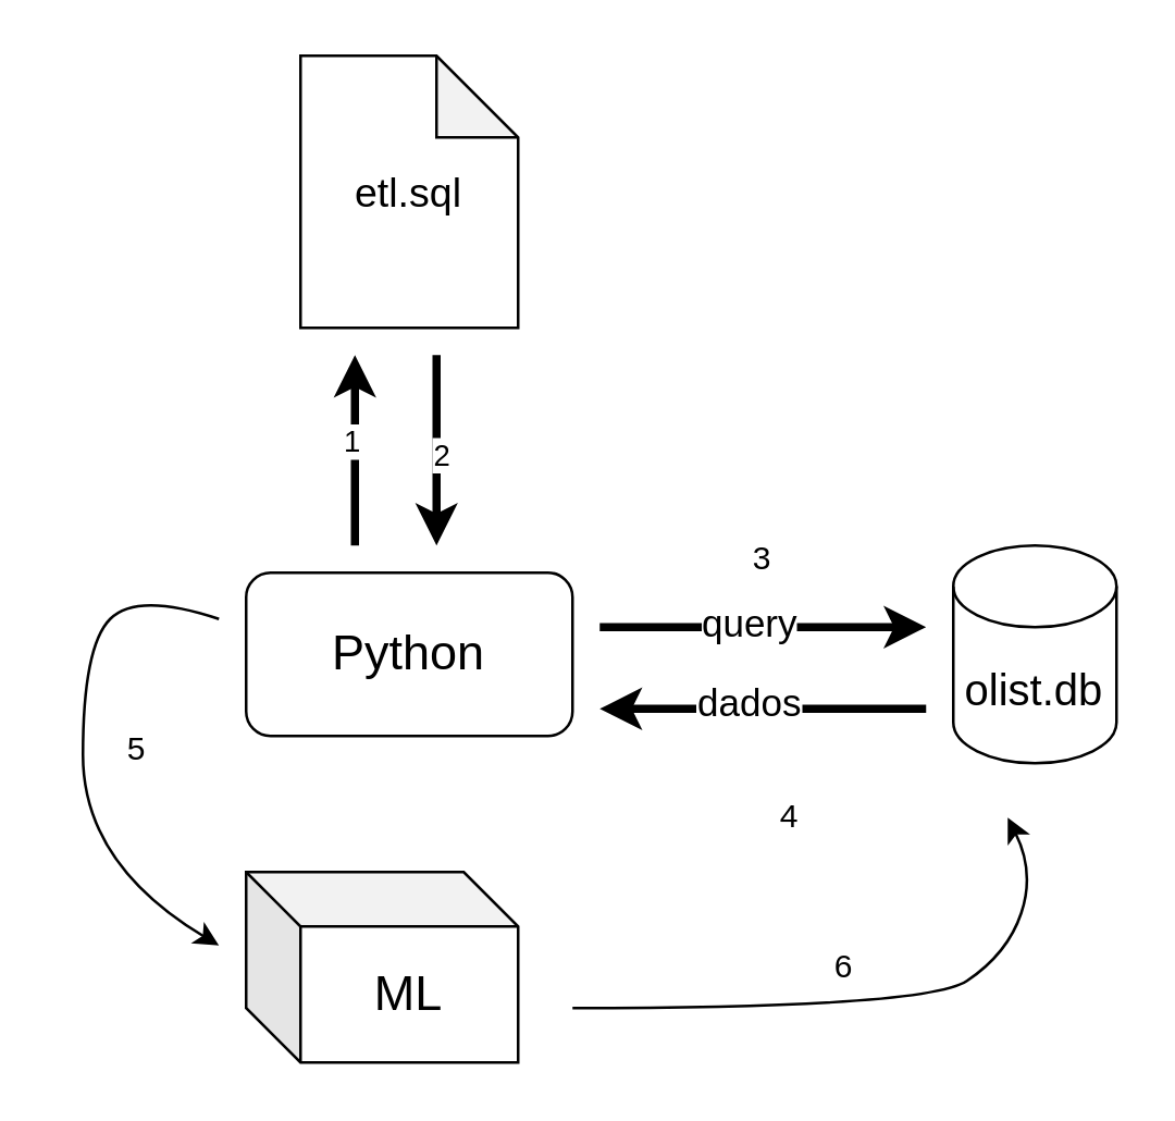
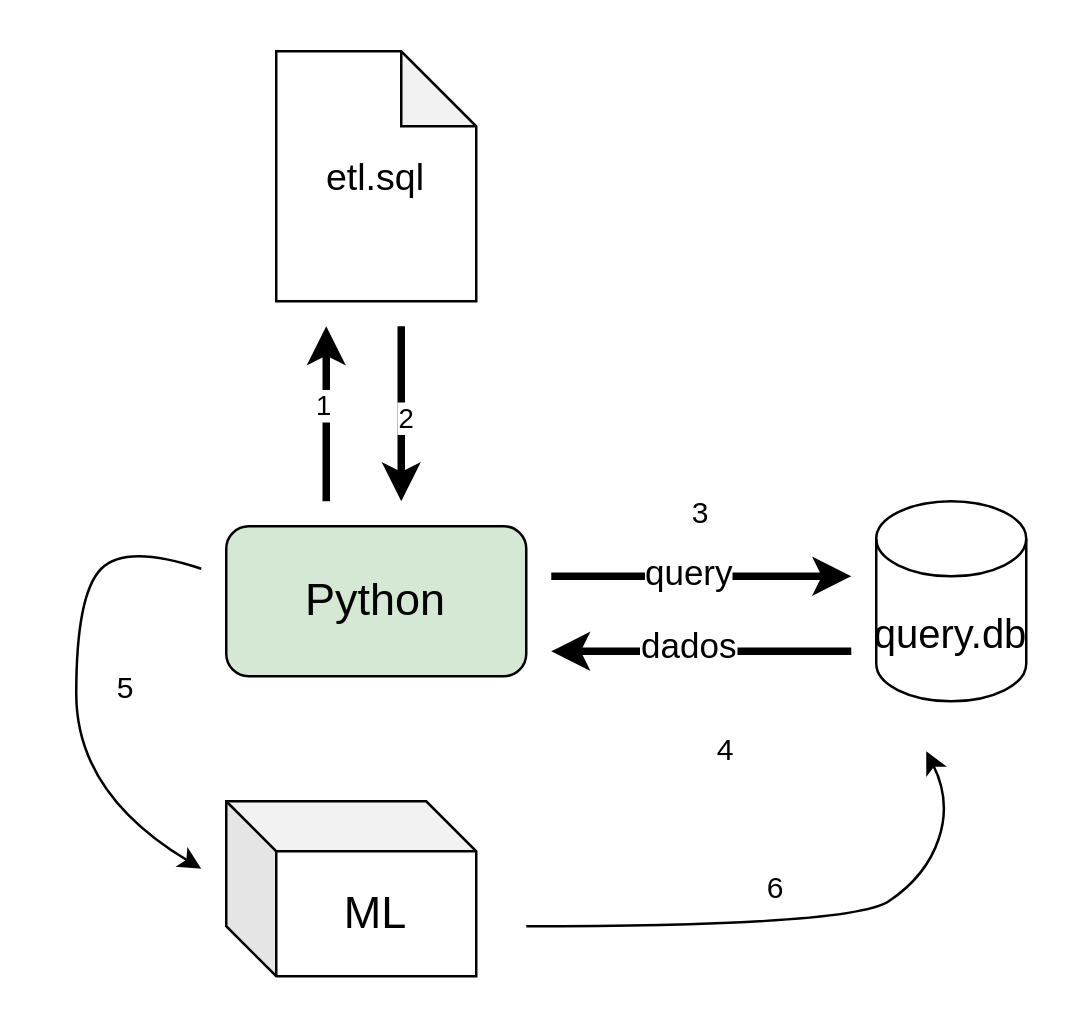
  <mxCell id="0" />
  <mxCell id="1" parent="0" />
- <mxCell id="2" value="&lt;font style=&quot;font-size: 18px;&quot;&gt;Python&lt;/font&gt;" style="rounded=1;whiteSpace=wrap;html=1;" parent="1" vertex="1"><mxGeometry x="90" y="210" width="120" height="60" as="geometry" /></mxCell>
+ <mxCell id="2" value="&lt;font style=&quot;font-size: 18px;&quot;&gt;Python&lt;/font&gt;" style="rounded=1;whiteSpace=wrap;html=1;fillColor=#d5e8d4;" parent="1" vertex="1"><mxGeometry x="90" y="210" width="120" height="60" as="geometry" /></mxCell>
  <mxCell id="3" value="&lt;font style=&quot;font-size: 15px;&quot;&gt;etl.sql&lt;/font&gt;" style="shape=note;whiteSpace=wrap;html=1;backgroundOutline=1;darkOpacity=0.05;" parent="1" vertex="1"><mxGeometry x="110" y="20" width="80" height="100" as="geometry" /></mxCell>
  <mxCell id="4" value="" style="endArrow=classic;html=1;strokeWidth=3;endSize=6;" parent="1" edge="1"><mxGeometry width="50" height="50" relative="1" as="geometry"><mxPoint x="130" y="200" as="sourcePoint" /><mxPoint x="130" y="130" as="targetPoint" /></mxGeometry></mxCell>
  <mxCell id="5" value="1" style="edgeLabel;html=1;align=center;verticalAlign=middle;resizable=0;points=[];" parent="4" vertex="1" connectable="0"><mxGeometry x="0.114" y="2" relative="1" as="geometry"><mxPoint as="offset" /></mxGeometry></mxCell>
  <mxCell id="6" value="" style="endArrow=classic;html=1;strokeWidth=3;" parent="1" edge="1"><mxGeometry width="50" height="50" relative="1" as="geometry"><mxPoint x="160" y="130" as="sourcePoint" /><mxPoint x="160" y="200" as="targetPoint" /></mxGeometry></mxCell>
  <mxCell id="7" value="2" style="edgeLabel;html=1;align=center;verticalAlign=middle;resizable=0;points=[];" parent="6" vertex="1" connectable="0"><mxGeometry x="0.029" y="1" relative="1" as="geometry"><mxPoint as="offset" /></mxGeometry></mxCell>
- <mxCell id="8" value="&lt;font style=&quot;font-size: 16px;&quot;&gt;olist.db&lt;/font&gt;" style="shape=cylinder3;whiteSpace=wrap;html=1;boundedLbl=1;backgroundOutline=1;size=15;" parent="1" vertex="1"><mxGeometry x="350" y="200" width="60" height="80" as="geometry" /></mxCell>
+ <mxCell id="8" value="&lt;font style=&quot;font-size: 16px;&quot;&gt;query.db&lt;/font&gt;" style="shape=cylinder3;whiteSpace=wrap;html=1;boundedLbl=1;backgroundOutline=1;size=15;" parent="1" vertex="1"><mxGeometry x="350" y="200" width="60" height="80" as="geometry" /></mxCell>
  <mxCell id="9" value="" style="endArrow=classic;html=1;strokeWidth=3;" parent="1" edge="1"><mxGeometry width="50" height="50" relative="1" as="geometry"><mxPoint x="220" y="230" as="sourcePoint" /><mxPoint x="340" y="230" as="targetPoint" /></mxGeometry></mxCell>
  <mxCell id="10" value="&lt;font style=&quot;font-size: 14px;&quot;&gt;query&lt;/font&gt;" style="edgeLabel;html=1;align=center;verticalAlign=middle;resizable=0;points=[];" parent="9" vertex="1" connectable="0"><mxGeometry x="-0.093" y="2" relative="1" as="geometry"><mxPoint as="offset" /></mxGeometry></mxCell>
  <mxCell id="11" value="" style="endArrow=classic;html=1;strokeWidth=3;" parent="1" edge="1"><mxGeometry width="50" height="50" relative="1" as="geometry"><mxPoint x="340" y="260" as="sourcePoint" /><mxPoint x="220" y="260" as="targetPoint" /></mxGeometry></mxCell>
  <mxCell id="12" value="&lt;font style=&quot;font-size: 14px;&quot;&gt;dados&lt;/font&gt;" style="edgeLabel;html=1;align=center;verticalAlign=middle;resizable=0;points=[];" parent="11" vertex="1" connectable="0"><mxGeometry x="0.093" y="-3" relative="1" as="geometry"><mxPoint as="offset" /></mxGeometry></mxCell>
  <mxCell id="13" value="3" style="text;html=1;align=center;verticalAlign=middle;whiteSpace=wrap;rounded=0;" parent="1" vertex="1"><mxGeometry x="250" y="190" width="60" height="30" as="geometry" /></mxCell>
  <mxCell id="14" value="4" style="text;html=1;align=center;verticalAlign=middle;whiteSpace=wrap;rounded=0;" parent="1" vertex="1"><mxGeometry x="260" y="285" width="60" height="30" as="geometry" /></mxCell>
  <mxCell id="15" value="&lt;font style=&quot;font-size: 18px;&quot;&gt;ML&lt;/font&gt;" style="shape=cube;whiteSpace=wrap;html=1;boundedLbl=1;backgroundOutline=1;darkOpacity=0.05;darkOpacity2=0.1;" vertex="1" parent="1"><mxGeometry x="90" y="320" width="100" height="70" as="geometry" /></mxCell>
  <mxCell id="16" value="" style="curved=1;endArrow=classic;html=1;" edge="1" parent="1"><mxGeometry width="50" height="50" relative="1" as="geometry"><mxPoint x="80" y="227" as="sourcePoint" /><mxPoint x="80" y="347" as="targetPoint" /><Array as="points"><mxPoint x="50" y="217" /><mxPoint x="30" y="237" /><mxPoint x="30" y="317" /></Array></mxGeometry></mxCell>
  <mxCell id="17" value="" style="curved=1;endArrow=classic;html=1;" edge="1" parent="1"><mxGeometry width="50" height="50" relative="1" as="geometry"><mxPoint x="210" y="370" as="sourcePoint" /><mxPoint x="370" y="300" as="targetPoint" /><Array as="points"><mxPoint x="340" y="370" /><mxPoint x="370" y="350" /><mxPoint x="380" y="320" /></Array></mxGeometry></mxCell>
  <mxCell id="18" value="5" style="text;html=1;align=center;verticalAlign=middle;whiteSpace=wrap;rounded=0;" vertex="1" parent="1"><mxGeometry y="260" width="60" height="30" as="geometry" x="20" /></mxCell>
  <mxCell id="19" value="6" style="text;html=1;align=center;verticalAlign=middle;whiteSpace=wrap;rounded=0;" vertex="1" parent="1"><mxGeometry x="280" y="340" width="60" height="30" as="geometry" /></mxCell>
